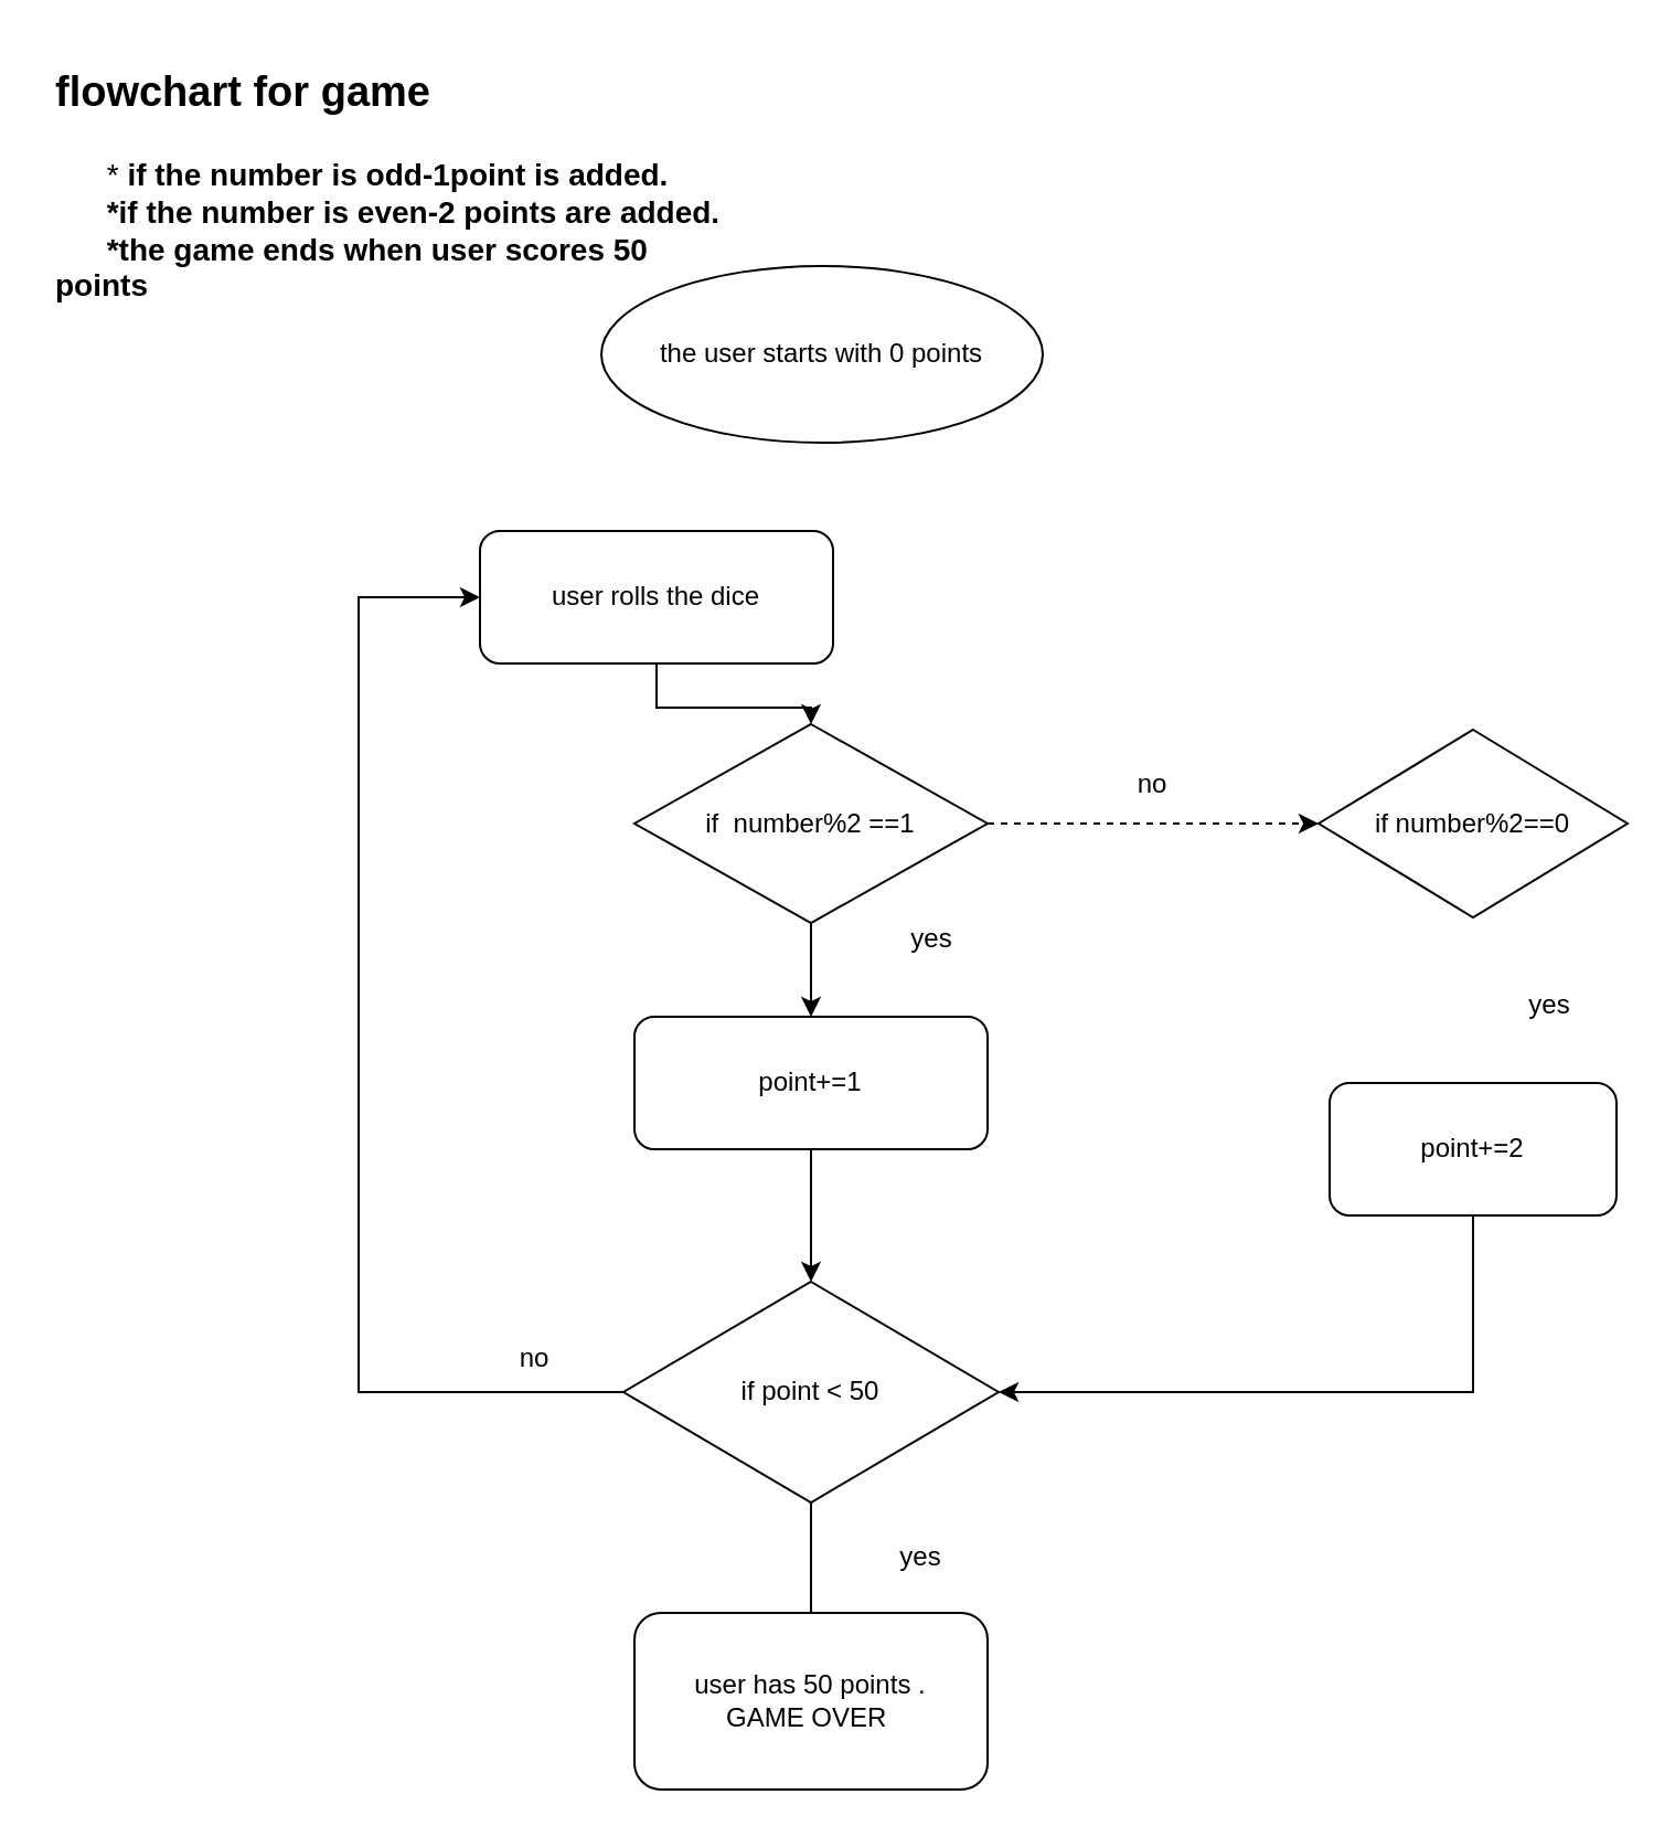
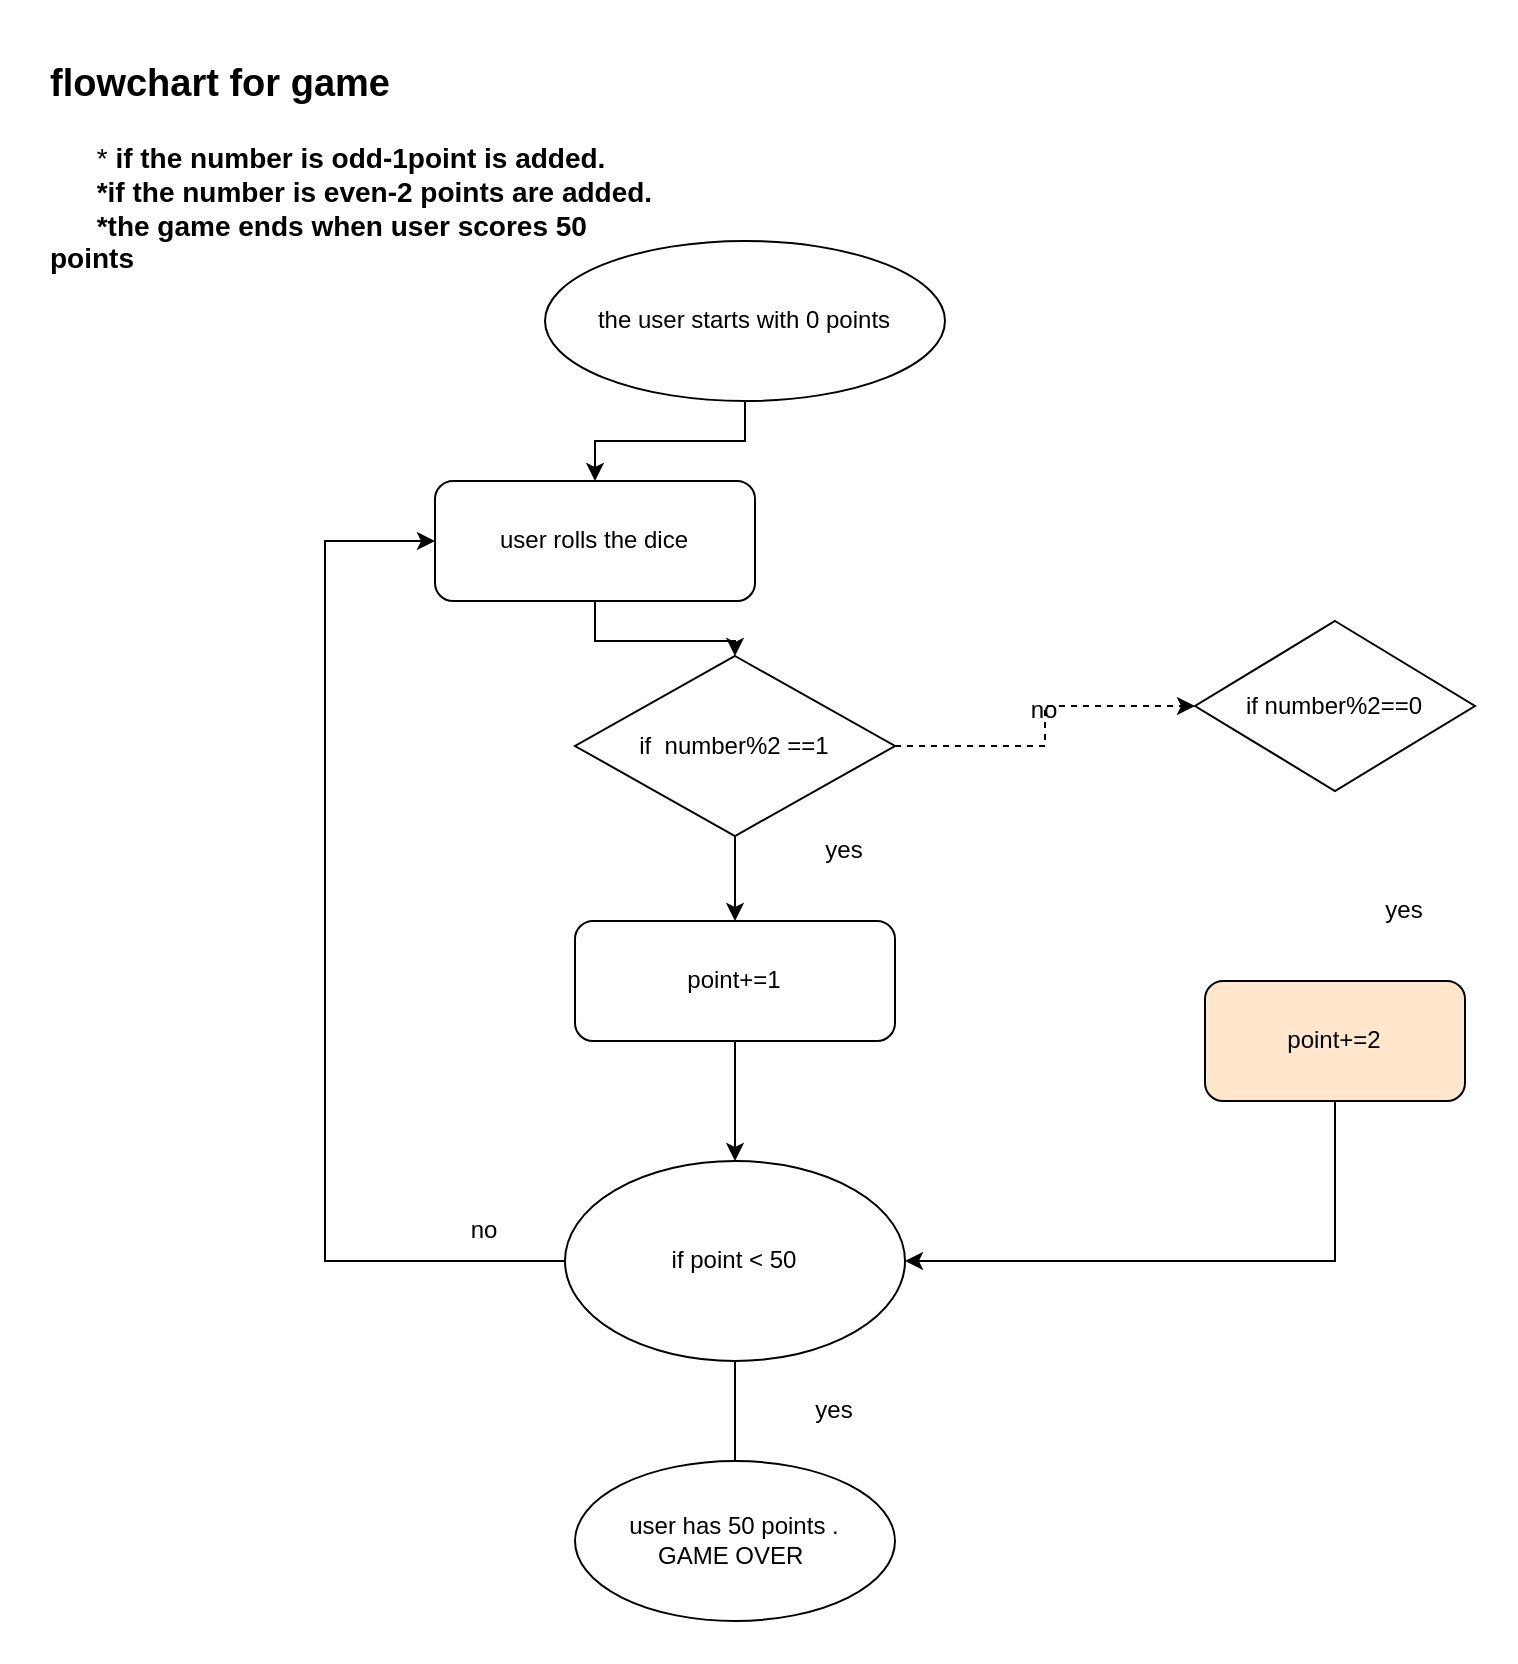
  <mxCell id="0" />
  <mxCell id="1" parent="0" />
  <mxCell id="2" value="&lt;h1&gt;&lt;span style=&quot;font-size: 19px;&quot;&gt;flowchart for game&lt;/span&gt;&lt;/h1&gt;&lt;div&gt;&lt;span style=&quot;font-size: 14px;&quot;&gt;&amp;nbsp; &amp;nbsp; &amp;nbsp; *&amp;nbsp;&lt;b&gt;if the number is odd-1point is added.&lt;/b&gt;&lt;/span&gt;&lt;/div&gt;&lt;div&gt;&lt;span style=&quot;font-size: 14px;&quot;&gt;&lt;b&gt;&amp;nbsp; &amp;nbsp; &amp;nbsp; *if the number is even-2 points are added.&lt;/b&gt;&lt;/span&gt;&lt;/div&gt;&lt;div&gt;&lt;span style=&quot;font-size: 14px;&quot;&gt;&lt;b&gt;&amp;nbsp; &amp;nbsp; &amp;nbsp; *the game ends when user scores 50 points&lt;/b&gt;&lt;/span&gt;&lt;/div&gt;" style="text;html=1;strokeColor=none;fillColor=none;spacing=5;spacingTop=-20;whiteSpace=wrap;overflow=hidden;rounded=0;" parent="1" vertex="1"><mxGeometry x="20" width="310" height="120" as="geometry" y="20" /></mxCell>
+ <mxCell id="3" style="edgeStyle=orthogonalEdgeStyle;rounded=0;orthogonalLoop=1;jettySize=auto;html=1;exitX=0.5;exitY=1;exitDx=0;exitDy=0;entryX=0.5;entryY=0;entryDx=0;entryDy=0;" parent="1" source="4" target="21" edge="1"><mxGeometry relative="1" as="geometry" /></mxCell>
  <mxCell id="4" value="the user starts with 0 points" style="ellipse;whiteSpace=wrap;html=1;align=center;" parent="1" vertex="1"><mxGeometry x="272" y="120" width="200" height="80" as="geometry" /></mxCell>
  <mxCell id="5" style="edgeStyle=orthogonalEdgeStyle;rounded=0;orthogonalLoop=1;jettySize=auto;html=1;exitX=0.5;exitY=1;exitDx=0;exitDy=0;" parent="1" source="7" target="9" edge="1"><mxGeometry relative="1" as="geometry" /></mxCell>
  <mxCell id="6" style="edgeStyle=orthogonalEdgeStyle;rounded=0;orthogonalLoop=1;jettySize=auto;html=1;exitX=1;exitY=0.5;exitDx=0;exitDy=0;entryX=0;entryY=0.5;entryDx=0;entryDy=0;dashed=1;" parent="1" source="7" target="11" edge="1"><mxGeometry relative="1" as="geometry" /></mxCell>
  <mxCell id="7" value="if&amp;nbsp; number%2 ==1" style="rhombus;whiteSpace=wrap;html=1;" parent="1" vertex="1"><mxGeometry x="287" y="327.5" width="160" height="90" as="geometry" /></mxCell>
  <mxCell id="8" style="edgeStyle=orthogonalEdgeStyle;rounded=0;orthogonalLoop=1;jettySize=auto;html=1;exitX=0.5;exitY=1;exitDx=0;exitDy=0;entryX=0.5;entryY=0;entryDx=0;entryDy=0;" parent="1" source="9" target="17" edge="1"><mxGeometry relative="1" as="geometry" /></mxCell>
  <mxCell id="9" value="point+=1" style="rounded=1;whiteSpace=wrap;html=1;" parent="1" vertex="1"><mxGeometry x="287" y="460" width="160" height="60" as="geometry" /></mxCell>
  <mxCell id="10" value="yes" style="text;html=1;strokeColor=none;fillColor=none;align=center;verticalAlign=middle;whiteSpace=wrap;rounded=0;" parent="1" vertex="1"><mxGeometry x="392" y="410" width="60" height="30" as="geometry" /></mxCell>
- <mxCell id="11" value="if number%2==0" style="rhombus;whiteSpace=wrap;html=1;" parent="1" vertex="1"><mxGeometry x="597" y="330" width="140" height="85" as="geometry" /></mxCell>
+ <mxCell id="11" value="if number%2==0" style="rhombus;whiteSpace=wrap;html=1;" parent="1" vertex="1"><mxGeometry x="597" y="310" width="140" height="85" as="geometry" /></mxCell>
  <mxCell id="12" value="no" style="text;html=1;strokeColor=none;fillColor=none;align=center;verticalAlign=middle;whiteSpace=wrap;rounded=0;" parent="1" vertex="1"><mxGeometry x="492" y="340" width="60" height="30" as="geometry" /></mxCell>
  <mxCell id="13" style="edgeStyle=orthogonalEdgeStyle;rounded=0;orthogonalLoop=1;jettySize=auto;html=1;exitX=0.5;exitY=1;exitDx=0;exitDy=0;entryX=1;entryY=0.5;entryDx=0;entryDy=0;" parent="1" source="14" target="17" edge="1"><mxGeometry relative="1" as="geometry" /></mxCell>
- <mxCell id="14" value="point+=2" style="rounded=1;whiteSpace=wrap;html=1;" parent="1" vertex="1"><mxGeometry x="602" y="490" width="130" height="60" as="geometry" /></mxCell>
+ <mxCell id="14" value="point+=2" style="rounded=1;whiteSpace=wrap;html=1;fillColor=#ffe6cc;" parent="1" vertex="1"><mxGeometry x="602" y="490" width="130" height="60" as="geometry" /></mxCell>
  <mxCell id="15" style="edgeStyle=orthogonalEdgeStyle;rounded=0;orthogonalLoop=1;jettySize=auto;html=1;exitX=0.5;exitY=1;exitDx=0;exitDy=0;entryX=0.5;entryY=0;entryDx=0;entryDy=0;endArrow=none;" parent="1" source="17" target="19" edge="1"><mxGeometry relative="1" as="geometry" /></mxCell>
  <mxCell id="16" style="edgeStyle=orthogonalEdgeStyle;rounded=0;orthogonalLoop=1;jettySize=auto;html=1;exitX=0;exitY=0.5;exitDx=0;exitDy=0;entryX=0;entryY=0.5;entryDx=0;entryDy=0;" parent="1" source="17" target="21" edge="1"><mxGeometry relative="1" as="geometry"><Array as="points"><mxPoint x="162" y="630" /><mxPoint x="162" y="270" /></Array></mxGeometry></mxCell>
- <mxCell id="17" value="if point &amp;lt; 50" style="rhombus;whiteSpace=wrap;html=1;" parent="1" vertex="1"><mxGeometry x="282" y="580" width="170" height="100" as="geometry" /></mxCell>
+ <mxCell id="17" value="if point &amp;lt; 50" style="ellipse;whiteSpace=wrap;html=1;" parent="1" vertex="1"><mxGeometry x="282" y="580" width="170" height="100" as="geometry" /></mxCell>
  <mxCell id="18" value="yes" style="text;html=1;strokeColor=none;fillColor=none;align=center;verticalAlign=middle;whiteSpace=wrap;rounded=0;" parent="1" vertex="1"><mxGeometry x="387" y="690" width="60" height="30" as="geometry" /></mxCell>
- <mxCell id="19" value="user has 50 points .&lt;br&gt;GAME OVER&amp;nbsp;" style="whiteSpace=wrap;html=1;rounded=1;" parent="1" vertex="1"><mxGeometry x="287" y="730" width="160" height="80" as="geometry" /></mxCell>
+ <mxCell id="19" value="user has 50 points .&lt;br&gt;GAME OVER&amp;nbsp;" style="ellipse;whiteSpace=wrap;html=1;" parent="1" vertex="1"><mxGeometry x="287" y="730" width="160" height="80" as="geometry" /></mxCell>
  <mxCell id="20" style="edgeStyle=orthogonalEdgeStyle;rounded=0;orthogonalLoop=1;jettySize=auto;html=1;exitX=0.5;exitY=1;exitDx=0;exitDy=0;entryX=0.5;entryY=0;entryDx=0;entryDy=0;" parent="1" source="21" target="7" edge="1"><mxGeometry relative="1" as="geometry" /></mxCell>
  <mxCell id="21" value="user rolls the dice" style="rounded=1;whiteSpace=wrap;html=1;" parent="1" vertex="1"><mxGeometry x="217" y="240" width="160" height="60" as="geometry" /></mxCell>
  <mxCell id="22" value="no" style="text;html=1;strokeColor=none;fillColor=none;align=center;verticalAlign=middle;whiteSpace=wrap;rounded=0;" parent="1" vertex="1"><mxGeometry x="212" y="600" width="60" height="30" as="geometry" /></mxCell>
  <mxCell id="23" value="yes" style="text;html=1;strokeColor=none;fillColor=none;align=center;verticalAlign=middle;whiteSpace=wrap;rounded=0;" parent="1" vertex="1"><mxGeometry x="672" y="440" width="60" height="30" as="geometry" /></mxCell>
